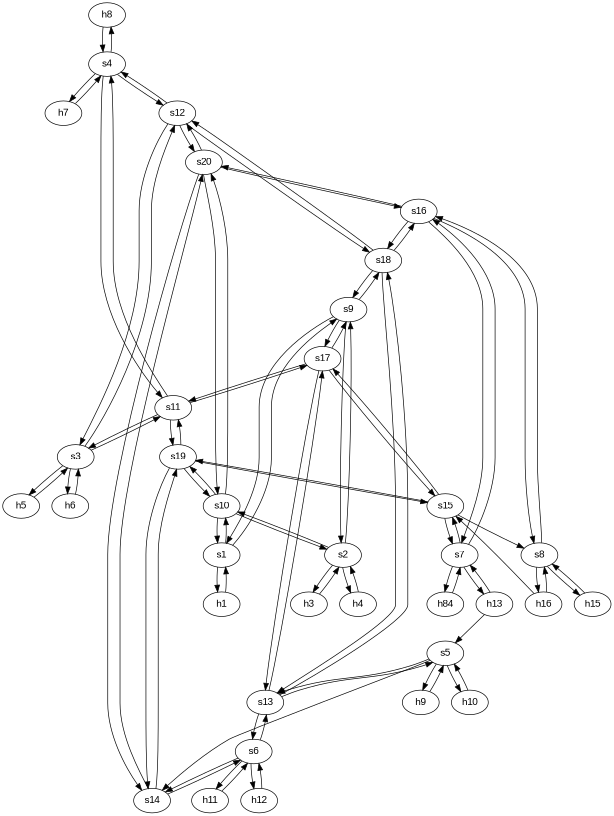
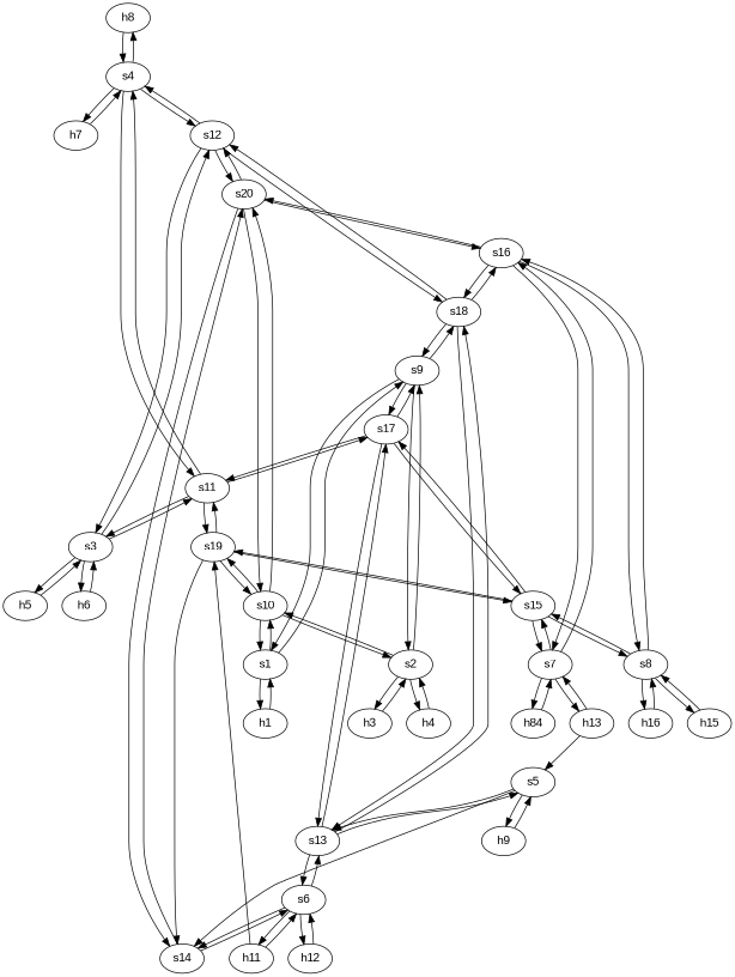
  strict digraph {
    fontname="Liberation Sans"
    node [fontname="Liberation Sans" type=switch]
    edge [capacity="1Gbps" cost=1 dport=1 fontname="Liberation Sans" sport=1]
    h8 [ip="10.0.0.8" mac="00:00:00:00:00:08" type=host]
    s4
    h7 [ip="10.0.0.7" mac="00:00:00:00:00:07" type=host]
    s11
    s12
    s3
    s17
    s19
    s18
    s20
    h9 [ip="10.0.0.9" mac="00:00:00:00:00:09" type=host]
    s5
    s13
    s14
-   h10 [ip="10.0.0.10" mac="00:00:00:00:00:0a" type=host]
    s6
    h1 [ip="10.0.0.1" mac="00:00:00:00:00:01" type=host]
    s1
    s9
    s10
    s2
    h3 [ip="10.0.0.3" mac="00:00:00:00:00:03" type=host]
    h4 [ip="10.0.0.4" mac="00:00:00:00:00:04" type=host]
    h6 [ip="10.0.0.6" mac="00:00:00:00:00:06" type=host]
    h5 [ip="10.0.0.5" mac="00:00:00:00:00:05" type=host]
    s16
    s15
    s8
    s7
    h15 [ip="10.0.0.15" mac="00:00:00:00:00:0f" type=host]
    h16 [ip="10.0.0.16" mac="00:00:00:00:00:10" type=host]
    h13 [ip="10.0.0.13" mac="00:00:00:00:00:0d" type=host]
    n33 [ip="10.0.0.14" label=h84 mac="00:00:00:00:00:0e" type=host]
    h12 [ip="10.0.0.12" mac="00:00:00:00:00:0c" type=host]
    h11 [ip="10.0.0.11" mac="00:00:00:00:00:0b" type=host]
    h8 -> s4 [dport=2]
    s4 -> h8 [sport=2]
    s4 -> h7
    s4 -> s11 [dport=2 sport=3]
    s4 -> s12 [dport=2 sport=4]
    h7 -> s4
    s11 -> s4 [dport=3 sport=2]
    s11 -> s3 [dport=3]
    s11 -> s17 [dport=2 sport=3]
    s11 -> s19 [dport=2 sport=4]
    s12 -> s4 [dport=4 sport=2]
    s12 -> s3 [dport=4]
    s12 -> s18 [dport=2 sport=3]
    s12 -> s20 [dport=2 sport=4]
    s3 -> s11 [sport=3]
    s3 -> s12 [sport=4]
    s3 -> h6 [sport=2]
    s3 -> h5
    s17 -> s11 [dport=3 sport=2]
    s17 -> s13 [dport=3 sport=3]
    s17 -> s9 [dport=3]
    s17 -> s15 [dport=3 sport=4]
    s19 -> s11 [dport=4 sport=2]
    s19 -> s14 [dport=3 sport=3]
    s19 -> s10 [dport=3]
    s19 -> s15 [dport=4 sport=4]
    s18 -> s12 [dport=3 sport=2]
    s18 -> s13 [dport=4 sport=3]
    s18 -> s9 [dport=4]
    s18 -> s16 [dport=3 sport=4]
    s20 -> s12 [dport=4 sport=2]
    s20 -> s14 [dport=4 sport=3]
    s20 -> s10 [dport=4]
    s20 -> s16 [dport=4 sport=4]
    h9 -> s5
    s5 -> h9
    s5 -> s13 [sport=3]
    s5 -> s14 [sport=4]
-   s5 -> h10 [sport=2]
    s13 -> s17 [dport=3 sport=3]
    s13 -> s18 [dport=3 sport=4]
    s13 -> s5 [dport=3]
    s13 -> s6 [dport=3 sport=2]
-   s14 -> s19 [dport=3 sport=3]
+   h11 -> s19 [dport=3 sport=3]
    s14 -> s20 [dport=3 sport=4]
    s14 -> s6 [dport=4 sport=2]
-   h10 -> s5 [dport=2]
    s6 -> s13 [dport=2 sport=3]
    s6 -> s14 [dport=2 sport=4]
    s6 -> h12 [sport=2]
    s6 -> h11
    h1 -> s1
    s1 -> h1
    s1 -> s9 [sport=3]
    s1 -> s10 [sport=4]
    s9 -> s17 [sport=3]
    s9 -> s18 [sport=4]
    s9 -> s1 [dport=3]
    s9 -> s2 [dport=3 sport=2]
    s10 -> s19 [sport=3]
    s10 -> s20 [sport=4]
    s10 -> s1 [dport=4]
    s10 -> s2 [dport=4 sport=2]
    s2 -> s9 [dport=2 sport=3]
    s2 -> s10 [dport=2 sport=4]
    s2 -> h3
    s2 -> h4 [sport=2]
    h3 -> s2
    h4 -> s2 [dport=2]
    h6 -> s3 [dport=2]
    h5 -> s3
    s16 -> s18 [dport=4 sport=3]
    s16 -> s20 [dport=4 sport=4]
    s16 -> s8 [dport=4 sport=2]
    s16 -> s7 [dport=4]
    s15 -> s17 [dport=4 sport=3]
    s15 -> s19 [dport=4 sport=4]
    s15 -> s8 [dport=3 sport=2]
    s15 -> s7 [dport=3]
    s8 -> s16 [dport=2 sport=4]
-   h16 -> s15 [dport=2 sport=3]
+   s8 -> s15 [dport=2 sport=3]
    s8 -> h15
    s8 -> h16 [sport=2]
    s7 -> s16 [sport=4]
    s7 -> s15 [sport=3]
    s7 -> h13
    s7 -> n33 [sport=2]
    h15 -> s8
    h16 -> s8 [dport=2]
    h13 -> s5 [dport=4]
    h13 -> s7
    n33 -> s7 [dport=2]
    h12 -> s6 [dport=2]
    h11 -> s6
  }
